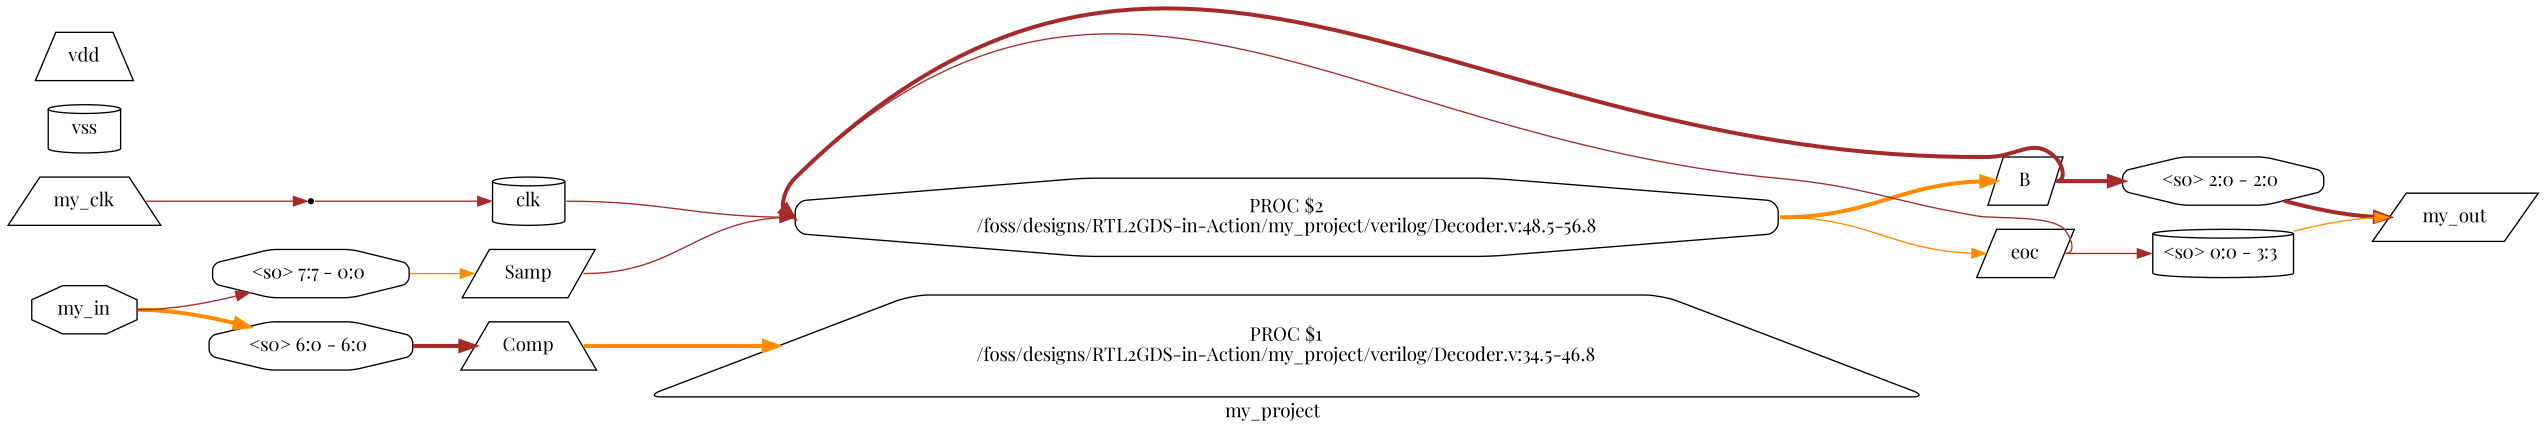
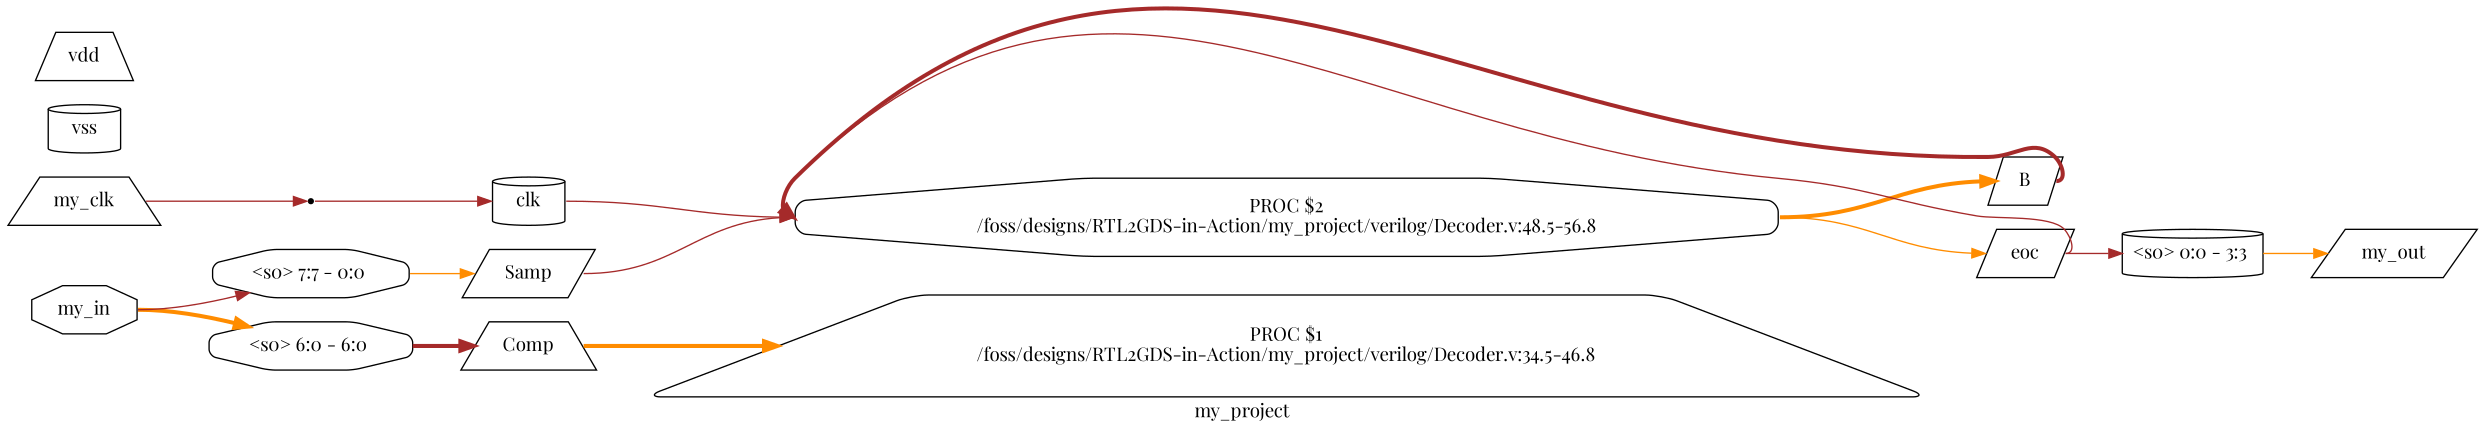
  digraph {
    fontname="Playfair Display"
    label=my_project
    rankdir=LR
    remincross=true
    node [fontname="Playfair Display" shape=octagon color=black fontcolor=black]
    edge [color=brown fontcolor=black fontname="Playfair Display" headport=w tailport=e]
    n1 [label="PROC $2\n/foss/designs/RTL2GDS-in-Action/my_project/verilog/Decoder.v:48.5-56.8" style=rounded color="" fontcolor=""]
    n2 [label=B shape=parallelogram]
    n3 [label=eoc shape=parallelogram]
-   n4 [label="<s0> 2:0 - 2:0 " style=rounded]
    n5 [label=my_out shape=parallelogram]
    n6 [label="<s0> 0:0 - 3:3 " shape=cylinder style=rounded]
    n7 [label=clk shape=cylinder]
    n8 [label=Samp shape=parallelogram]
    n9 [label=Comp shape=trapezium]
    n10 [label="PROC $1\n/foss/designs/RTL2GDS-in-Action/my_project/verilog/Decoder.v:34.5-46.8" shape=trapezium style=rounded color="" fontcolor=""]
    n11 [label=my_clk shape=trapezium]
    x4 [shape=point color="" fontcolor=""]
    n13 [label=my_in]
    n14 [label="<s0> 6:0 - 6:0 " style=rounded]
    n15 [label="<s0> 7:7 - 0:0 " style=rounded]
    n16 [label=vss shape=cylinder]
    n17 [label=vdd shape=trapezium]
    n1 -> n2 [color=darkorange style="setlinewidth(3)"]
    n1 -> n3 [color=darkorange]
    n2 -> n1 [style="setlinewidth(3)"]
-   n2 -> n4 [style="setlinewidth(3)"]
    n3 -> n1
    n3 -> n6
-   n4 -> n5 [style="setlinewidth(3)" tailport="s0:e"]
    n6 -> n5 [color=darkorange tailport="s0:e"]
    n7 -> n1
    n8 -> n1
    n9 -> n10 [color=darkorange style="setlinewidth(3)"]
    n11 -> x4
    x4 -> n7
    n13 -> n14 [color=darkorange headport="s0:w" style="setlinewidth(3)"]
    n13 -> n15 [headport="s0:w"]
    n14 -> n9 [style="setlinewidth(3)"]
    n15 -> n8 [color=darkorange]
  }
